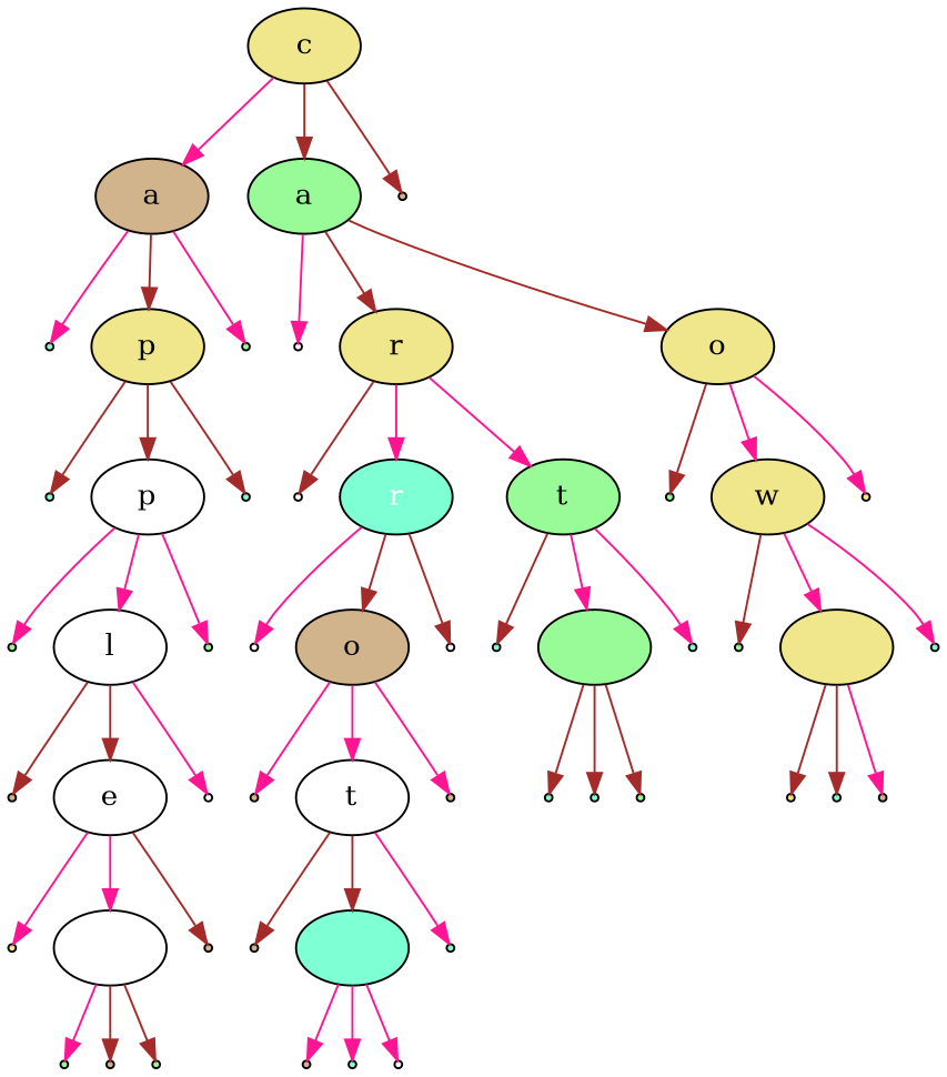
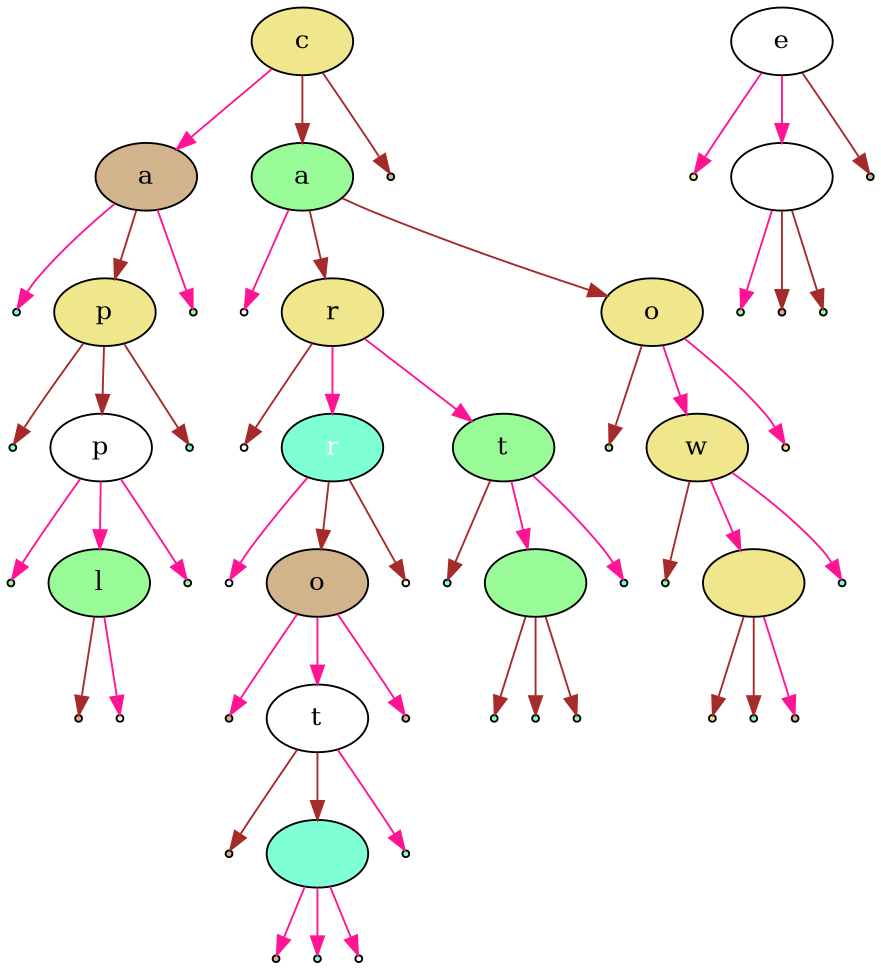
  digraph {
    node [fillcolor=aquamarine style=filled shape=point]
    edge [color=deeppink]
    n1 [fillcolor=khaki label=c shape=""]
    n2 [fillcolor=tan label=a shape=""]
    n3 [fillcolor=palegreen label=a shape=""]
    null37 [fillcolor=tan]
    null1
    n6 [fillcolor=khaki label=p shape=""]
    null13 [fillcolor=palegreen]
    null14 [fillcolor=white]
    n9 [fillcolor=khaki label=r shape=""]
    n10 [fillcolor=khaki label=o shape=""]
    null2
    n12 [fillcolor=white label=p shape=""]
    null12
    null3 [fillcolor=palegreen]
-   n15 [fillcolor=white label=l shape=""]
+   n15 [fillcolor=palegreen label=l shape=""]
    null11 [fillcolor=palegreen]
    null4 [fillcolor=tan]
    n18 [fillcolor=white label=e shape=""]
    null10 [fillcolor=white]
    null5 [fillcolor=khaki]
    n21 [fillcolor=white fontcolor=white label=" " shape=""]
    null9 [fillcolor=tan]
    null6 [fillcolor=palegreen]
    null7 [fillcolor=tan]
    null8 [fillcolor=palegreen]
    null15 [fillcolor=white]
    n27 [fontcolor=white label=r shape=""]
    n28 [fillcolor=palegreen label=t shape=""]
    null30 [fillcolor=palegreen]
    n30 [fillcolor=khaki label=w shape=""]
    null36 [fillcolor=khaki]
    null16 [fillcolor=white]
    n33 [fillcolor=tan label=o shape=""]
    null24 [fillcolor=white]
    null25
    n36 [fillcolor=palegreen fontcolor=white label=" " shape=""]
    null29
    null17 [fillcolor=tan]
    n39 [fillcolor=white label=t shape=""]
    null23 [fillcolor=tan]
    null18 [fillcolor=tan]
    n42 [fontcolor=white label=" " shape=""]
    null22
    null19 [fillcolor=tan]
    null20
    null21 [fillcolor=white]
    null26
    null27
    null28 [fillcolor=palegreen]
    null31 [fillcolor=palegreen]
    n51 [fillcolor=khaki fontcolor=white label=" " shape=""]
    null35
    null32 [fillcolor=khaki]
    null33
    null34 [fillcolor=tan]
    n1 -> n2
    n1 -> n3 [color=brown]
    n1 -> null37 [color=brown]
    n2 -> null1
    n2 -> n6 [color=brown]
    n2 -> null13
    n3 -> null14
    n3 -> n9 [color=brown]
    n3 -> n10 [color=brown]
    n6 -> null2 [color=brown]
    n6 -> n12 [color=brown]
    n6 -> null12 [color=brown]
    n9 -> null15 [color=brown]
    n9 -> n27
    n9 -> n28
    n10 -> null30 [color=brown]
    n10 -> n30
    n10 -> null36
    n12 -> null3
    n12 -> n15
    n12 -> null11
    n15 -> null4 [color=brown]
-   n15 -> n18 [color=brown]
    n15 -> null10
    n18 -> null5
    n18 -> n21
    n18 -> null9 [color=brown]
    n21 -> null6
    n21 -> null7 [color=brown]
    n21 -> null8 [color=brown]
    n27 -> null16
    n27 -> n33 [color=brown]
    n27 -> null24 [color=brown]
    n28 -> null25 [color=brown]
    n28 -> n36
    n28 -> null29
    n30 -> null31 [color=brown]
    n30 -> n51
    n30 -> null35
    n33 -> null17
    n33 -> n39
    n33 -> null23
    n36 -> null26 [color=brown]
    n36 -> null27 [color=brown]
    n36 -> null28 [color=brown]
    n39 -> null18 [color=brown]
    n39 -> n42 [color=brown]
    n39 -> null22
    n42 -> null19
    n42 -> null20
    n42 -> null21
    n51 -> null32 [color=brown]
    n51 -> null33 [color=brown]
    n51 -> null34
  }
